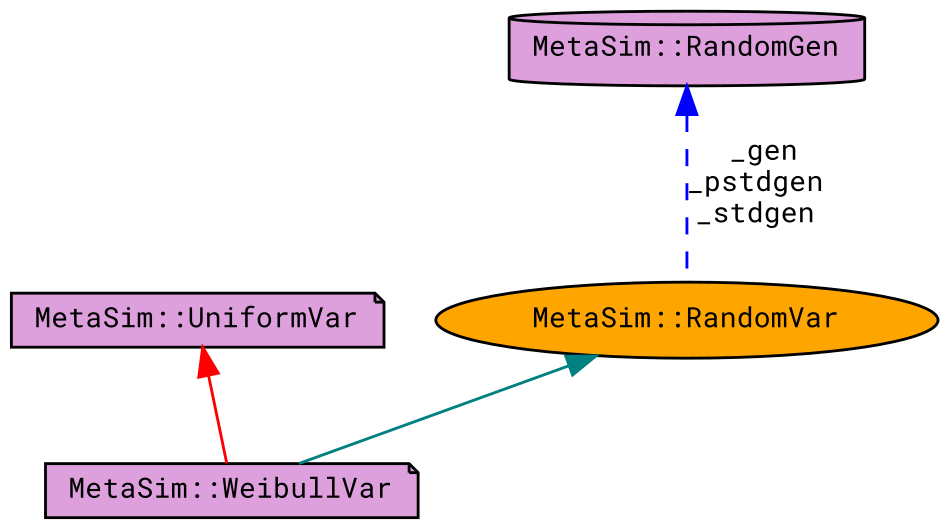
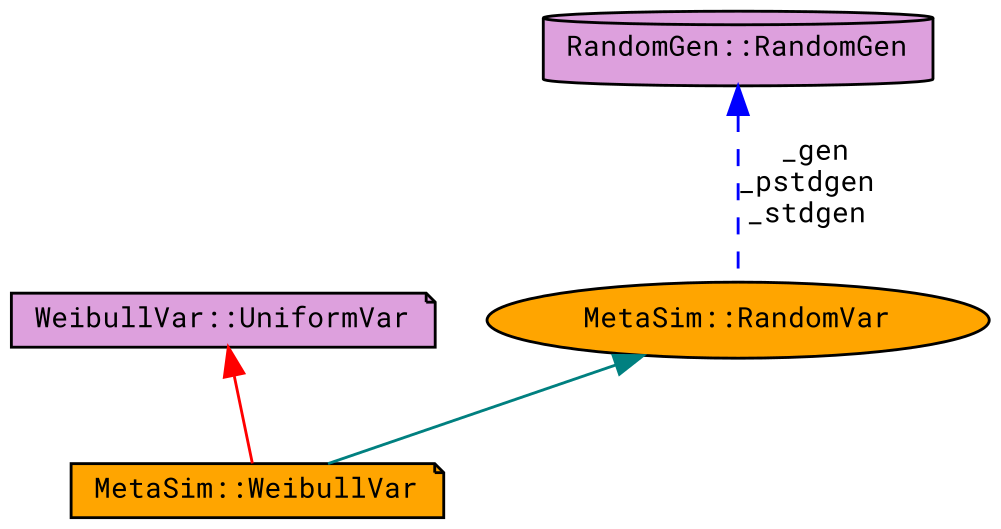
  digraph {
    fontname="Roboto Mono"
    node [color=black fillcolor=orange fontname="Roboto Mono" fontsize=10 shape=note style=filled]
    edge [dir=back fontname="Roboto Mono" fontsize=10 labelfontname=Helvetica labelfontsize=10 style=solid]
-   n1 [fillcolor=plum fontcolor=black height=0.2 label="MetaSim::WeibullVar" width=0.4]
-   n2 [fillcolor=plum height=0.2 label="MetaSim::UniformVar" width=0.4]
+   n1 [fontcolor=black height=0.2 label="MetaSim::WeibullVar" width=0.4]
+   n2 [fillcolor=plum height=0.2 label="WeibullVar::UniformVar" width=0.4]
    n3 [height=0.2 label="MetaSim::RandomVar" shape=ellipse width=0.4]
-   n4 [fillcolor=plum height=0.2 label="MetaSim::RandomGen" shape=cylinder width=0.4]
+   n4 [fillcolor=plum height=0.2 label="RandomGen::RandomGen" shape=cylinder width=0.4]
    n2 -> n1 [color=red]
    n3 -> n1 [color=teal]
    n4 -> n3 [color=blue label=" _gen\n_pstdgen\n_stdgen" style=dashed]
  }
